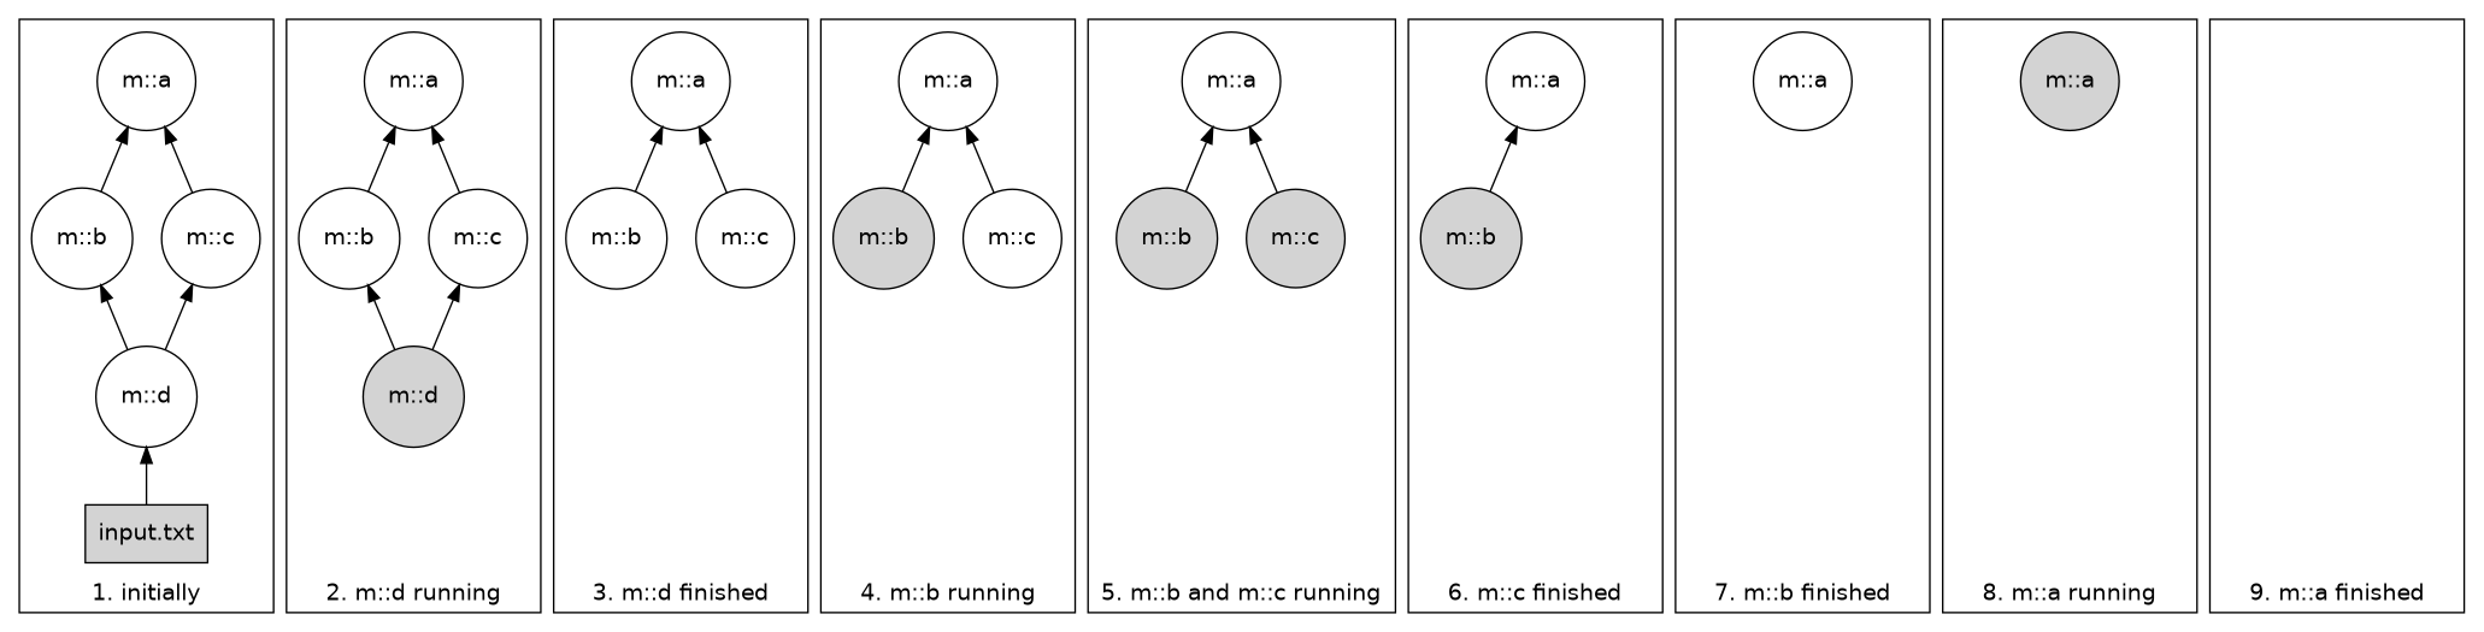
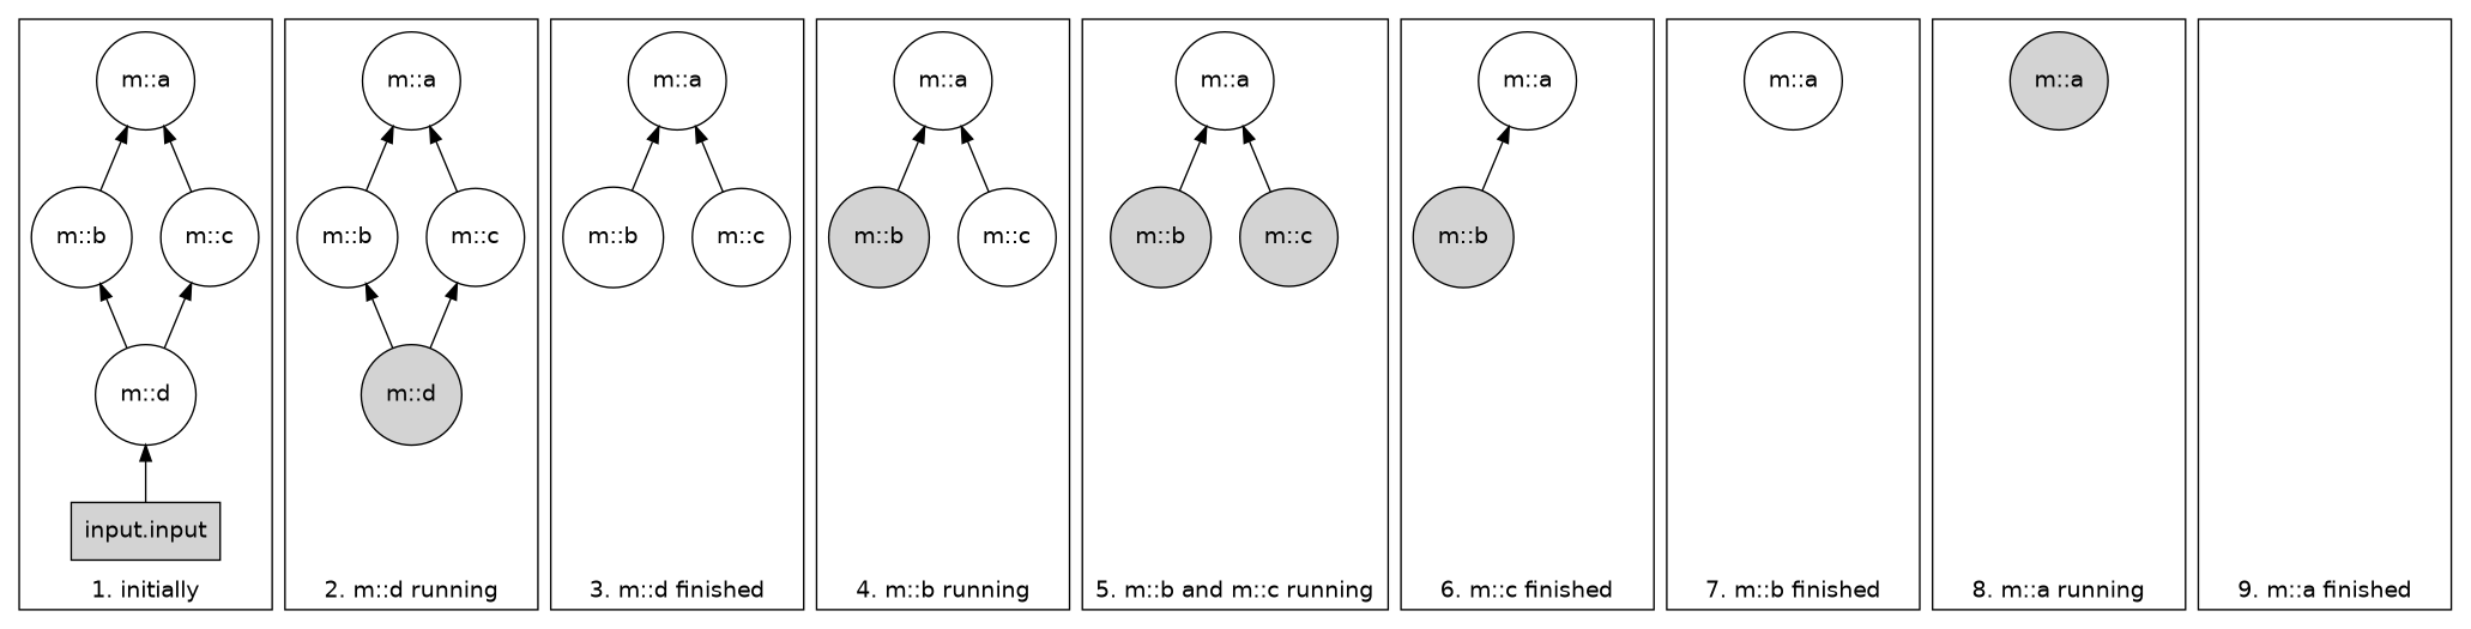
  digraph {
    rankdir=BT
    fontname="DejaVu Sans"
    node [shape=circle style=invis fontname="DejaVu Sans"]
    edge [fontname="DejaVu Sans" style=invis]
-   n1 [label="input.txt" shape=box style=filled]
+   n1 [label="input.input" shape=box style=filled]
    n2 [label="m::d" style=""]
    n3 [label="m::a" style=""]
    n4 [label="m::b" style=""]
    n5 [label="m::c" style=""]
    n6 [label="input.txt" shape=box]
    n7 [label="m::d" style=filled]
    n8 [label="m::a" style=""]
    n9 [label="m::b" style=""]
    n10 [label="m::c" style=""]
    n11 [label="input.txt" shape=box]
    n12 [label="m::d"]
    n13 [label="m::a" style=""]
    n14 [label="m::b" style=""]
    n15 [label="m::c" style=""]
    n16 [label="input.txt" shape=box]
    n17 [label="m::d"]
    n18 [label="m::a" style=""]
    n19 [label="m::b" style=filled]
    n20 [label="m::c" style=""]
    n21 [label="input.txt" shape=box]
    n22 [label="m::d"]
    n23 [label="m::a" style=""]
    n24 [label="m::b" style=filled]
    n25 [label="m::c" style=filled]
    n26 [label="input.txt" shape=box]
    n27 [label="m::d"]
    n28 [label="m::a" style=""]
    n29 [label="m::b" style=filled]
    n30 [label="m::c"]
    n31 [label="input.txt" shape=box]
    n32 [label="m::d"]
    n33 [label="m::a" style=""]
    n34 [label="m::b"]
    n35 [label="m::c"]
    n36 [label="input.txt" shape=box]
    n37 [label="m::d"]
    n38 [label="m::a" style=filled]
    n39 [label="m::b"]
    n40 [label="m::c"]
    n41 [label="input.txt" shape=box]
    n42 [label="m::d"]
    n43 [label="m::a"]
    n44 [label="m::b"]
    n45 [label="m::c"]
    subgraph cluster_1 {
      label="1. initially"
      n1
      n2
      n3
      n4
      n5
    }
    subgraph cluster_2 {
      label="2. m::d running"
      n6
      n7
      n8
      n9
      n10
    }
    subgraph cluster_3 {
      label="3. m::d finished"
      n11
      n12
      n13
      n14
      n15
    }
    subgraph cluster_4 {
      label="4. m::b running"
      n16
      n17
      n18
      n19
      n20
    }
    subgraph cluster_5 {
      label="5. m::b and m::c running"
      n21
      n22
      n23
      n24
      n25
    }
    subgraph cluster_6 {
      label="6. m::c finished"
      n26
      n27
      n28
      n29
      n30
    }
    subgraph cluster_7 {
      label="7. m::b finished"
      n31
      n32
      n33
      n34
      n35
    }
    subgraph cluster_8 {
      label="8. m::a running"
      n36
      n37
      n38
      n39
      n40
    }
    subgraph cluster_9 {
      label="9. m::a finished"
      n41
      n42
      n43
      n44
      n45
    }
    n1 -> n2 [style=""]
    n2 -> n4 [style=""]
    n2 -> n5 [style=""]
    n4 -> n3 [style=""]
    n5 -> n3 [style=""]
    n6 -> n7
    n7 -> n9 [style=""]
    n7 -> n10 [style=""]
    n9 -> n8 [style=""]
    n10 -> n8 [style=""]
    n11 -> n12
    n12 -> n14
    n12 -> n15
    n14 -> n13 [style=""]
    n15 -> n13 [style=""]
    n16 -> n17
    n17 -> n19
    n17 -> n20
    n19 -> n18 [style=""]
    n20 -> n18 [style=""]
    n21 -> n22
    n22 -> n24
    n22 -> n25
    n24 -> n23 [style=""]
    n25 -> n23 [style=""]
    n26 -> n27
    n27 -> n29
    n27 -> n30
    n29 -> n28 [style=""]
    n30 -> n28
    n31 -> n32
    n32 -> n34
    n32 -> n35
    n34 -> n33
    n35 -> n33
    n36 -> n37
    n37 -> n39
    n37 -> n40
    n39 -> n38
    n40 -> n38
    n41 -> n42
    n42 -> n44
    n42 -> n45
    n44 -> n43
    n45 -> n43
  }
